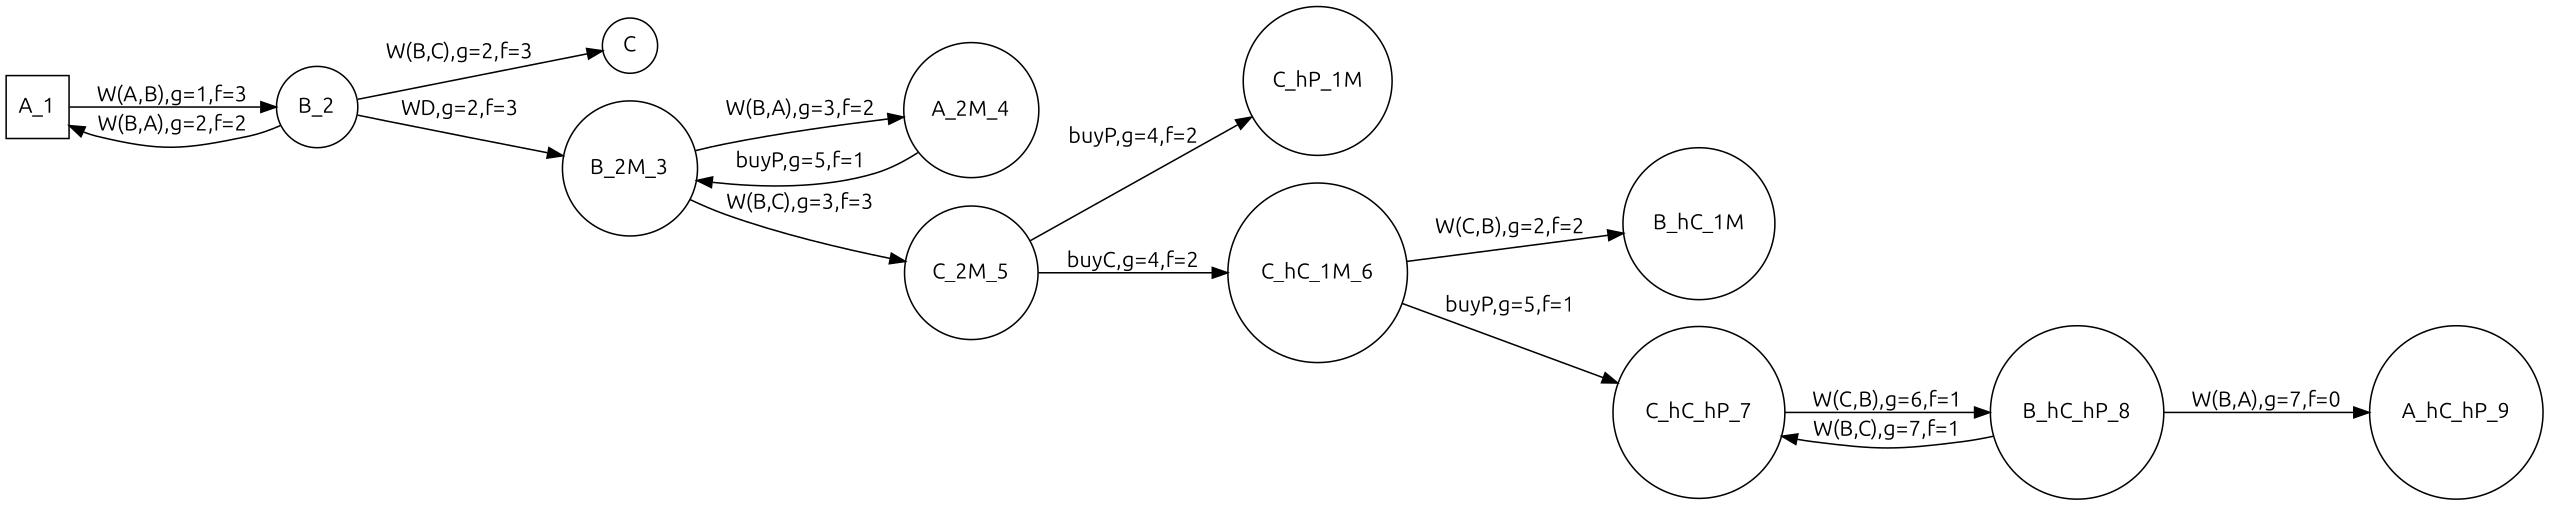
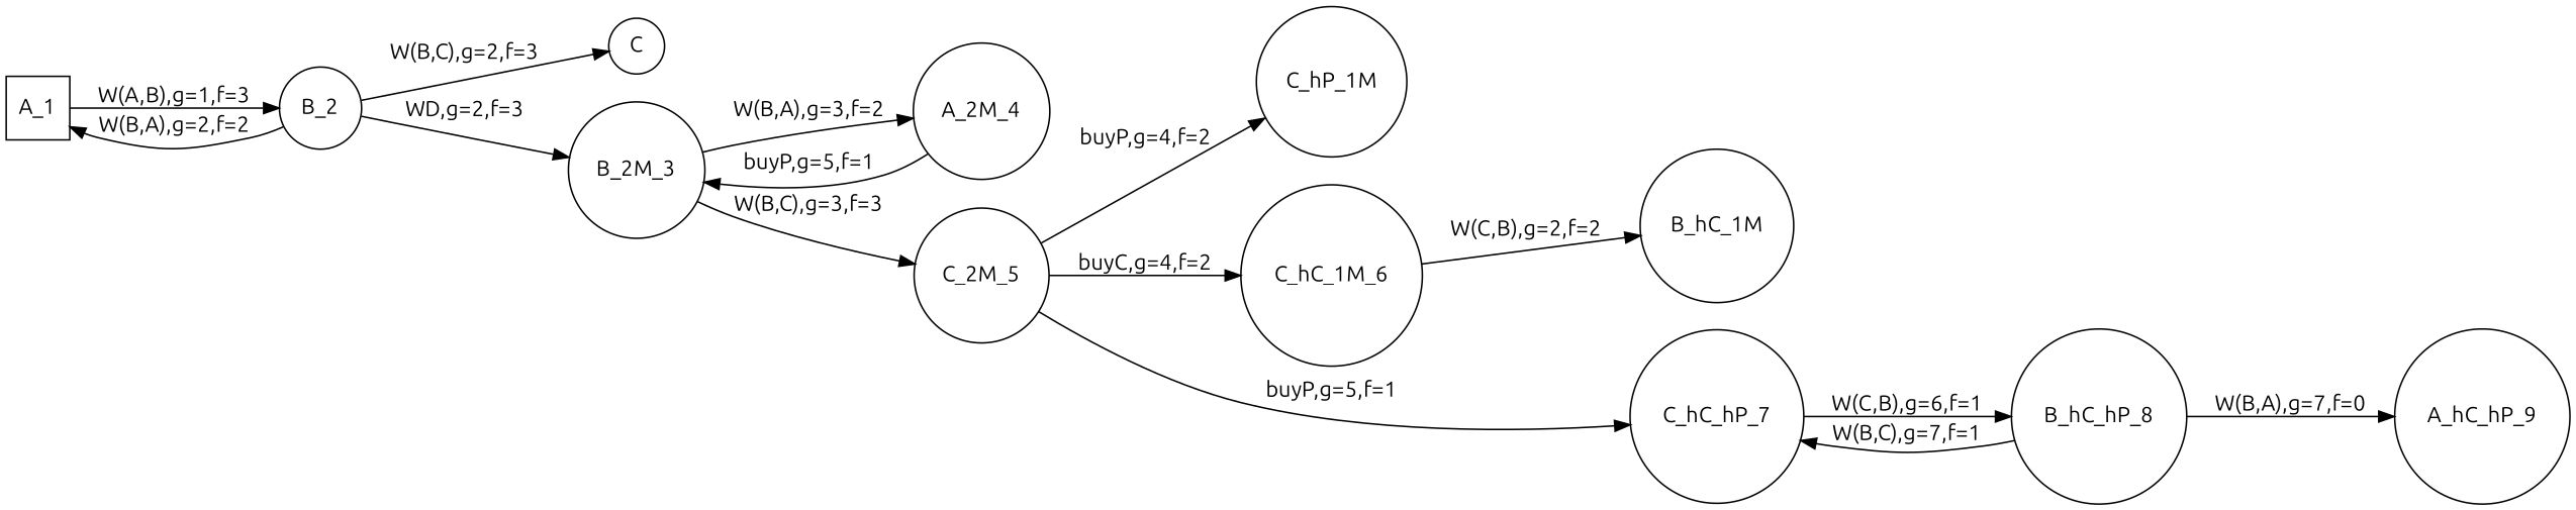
  digraph {
    fontname=Ubuntu
    rankdir=LR
    node [fontname=Ubuntu shape=circle]
    edge [fontname=Ubuntu]
    A_1 [shape=square]
    B_2
    C
    B_2M_3
    A_2M_4
    C_2M_5
    C_hP_1M
    C_hC_1M_6
    C_hC_hP_7
    B_hC_1M
    B_hC_hP_8
    A_hC_hP_9
    A_1 -> B_2 [label="W(A,B),g=1,f=3"]
    B_2 -> A_1 [label="W(B,A),g=2,f=2"]
    B_2 -> C [label="W(B,C),g=2,f=3"]
    B_2 -> B_2M_3 [label="WD,g=2,f=3"]
    B_2M_3 -> A_2M_4 [label="W(B,A),g=3,f=2"]
    B_2M_3 -> C_2M_5 [label="W(B,C),g=3,f=3"]
    A_2M_4 -> B_2M_3 [label="buyP,g=5,f=1"]
    C_2M_5 -> C_hP_1M [label="buyP,g=4,f=2"]
    C_2M_5 -> C_hC_1M_6 [label="buyC,g=4,f=2"]
-   C_hC_1M_6 -> C_hC_hP_7 [label="buyP,g=5,f=1"]
+   C_2M_5 -> C_hC_hP_7 [label="buyP,g=5,f=1"]
    C_hC_1M_6 -> B_hC_1M [label="W(C,B),g=2,f=2"]
    C_hC_hP_7 -> B_hC_hP_8 [label="W(C,B),g=6,f=1"]
    B_hC_hP_8 -> C_hC_hP_7 [label="W(B,C),g=7,f=1"]
    B_hC_hP_8 -> A_hC_hP_9 [label="W(B,A),g=7,f=0"]
  }
